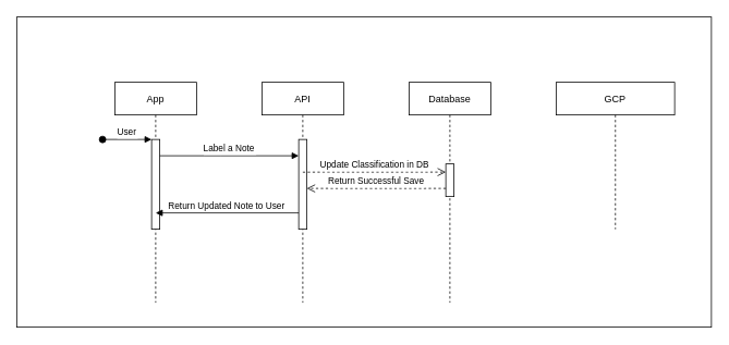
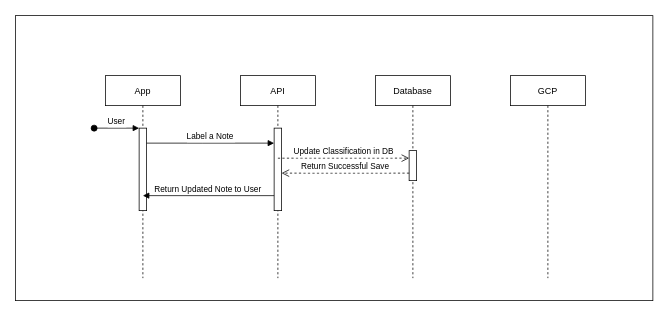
  <mxCell id="0" />
  <mxCell id="1" parent="0" />
  <mxCell id="2" value="" style="rounded=0;whiteSpace=wrap;html=1;" vertex="1" parent="1"><mxGeometry width="850" height="380" as="geometry" x="20" y="20" /></mxCell>
  <mxCell id="3" value="App" style="shape=umlLifeline;perimeter=lifelinePerimeter;container=1;collapsible=0;recursiveResize=0;rounded=0;shadow=0;strokeWidth=1;" vertex="1" parent="1"><mxGeometry x="140" y="100" width="100" height="270" as="geometry" /></mxCell>
  <mxCell id="4" value="" style="points=[];perimeter=orthogonalPerimeter;rounded=0;shadow=0;strokeWidth=1;" vertex="1" parent="3"><mxGeometry x="45" y="70" width="10" height="110" as="geometry" /></mxCell>
  <mxCell id="5" value="User" style="verticalAlign=bottom;startArrow=oval;endArrow=block;startSize=8;shadow=0;strokeWidth=1;" edge="1" parent="3" target="4"><mxGeometry relative="1" as="geometry"><mxPoint x="-15" y="70" as="sourcePoint" /></mxGeometry></mxCell>
  <mxCell id="6" value="API" style="shape=umlLifeline;perimeter=lifelinePerimeter;container=1;collapsible=0;recursiveResize=0;rounded=0;shadow=0;strokeWidth=1;" vertex="1" parent="1"><mxGeometry x="320" y="100" width="100" height="270" as="geometry" /></mxCell>
  <mxCell id="7" value="" style="points=[];perimeter=orthogonalPerimeter;rounded=0;shadow=0;strokeWidth=1;" vertex="1" parent="6"><mxGeometry x="45" y="70" width="10" height="110" as="geometry" /></mxCell>
  <mxCell id="8" value="Label a Note" style="verticalAlign=bottom;endArrow=block;entryX=0;entryY=0;shadow=0;strokeWidth=1;" edge="1" parent="6"><mxGeometry relative="1" as="geometry"><mxPoint x="-125" y="90" as="sourcePoint" /><mxPoint x="45" y="90.0" as="targetPoint" /><Array as="points"><mxPoint x="-60" y="90" /></Array></mxGeometry></mxCell>
  <mxCell id="9" value="Database" style="shape=umlLifeline;perimeter=lifelinePerimeter;container=1;collapsible=0;recursiveResize=0;rounded=0;shadow=0;strokeWidth=1;" vertex="1" parent="1"><mxGeometry x="500" y="100" width="100" height="270" as="geometry" /></mxCell>
  <mxCell id="10" value="" style="points=[];perimeter=orthogonalPerimeter;rounded=0;shadow=0;strokeWidth=1;" vertex="1" parent="9"><mxGeometry x="45" y="100" width="10" height="40" as="geometry" /></mxCell>
- <mxCell id="11" value="GCP" style="shape=umlLifeline;perimeter=lifelinePerimeter;container=1;collapsible=0;recursiveResize=0;rounded=0;shadow=0;strokeWidth=1;" vertex="1" parent="1"><mxGeometry x="680" y="100" width="145" height="180" as="geometry" /></mxCell>
+ <mxCell id="11" value="GCP" style="shape=umlLifeline;perimeter=lifelinePerimeter;container=1;collapsible=0;recursiveResize=0;rounded=0;shadow=0;strokeWidth=1;" vertex="1" parent="1"><mxGeometry x="680" y="100" width="100" height="270" as="geometry" /></mxCell>
  <mxCell id="12" value="Update Classification in DB" style="verticalAlign=bottom;endArrow=open;dashed=1;endSize=8;exitX=1;exitY=0.167;shadow=0;strokeWidth=1;exitDx=0;exitDy=0;exitPerimeter=0;" edge="1" parent="1"><mxGeometry relative="1" as="geometry"><mxPoint x="545" y="210" as="targetPoint" /><mxPoint x="370" y="210.12" as="sourcePoint" /><Array as="points"><mxPoint x="405" y="210" /><mxPoint x="505" y="210" /></Array></mxGeometry></mxCell>
  <mxCell id="13" value="Return Successful Save" style="verticalAlign=bottom;endArrow=open;dashed=1;endSize=8;exitX=0;exitY=0.95;shadow=0;strokeWidth=1;" edge="1" parent="1"><mxGeometry relative="1" as="geometry"><mxPoint x="375" y="230" as="targetPoint" /><mxPoint x="545" y="230" as="sourcePoint" /></mxGeometry></mxCell>
  <mxCell id="14" value="Return Updated Note to User" style="verticalAlign=bottom;endArrow=block;shadow=0;strokeWidth=1;" edge="1" parent="1"><mxGeometry relative="1" as="geometry"><mxPoint x="365" y="260" as="sourcePoint" /><mxPoint x="190" y="260" as="targetPoint" /></mxGeometry></mxCell>
